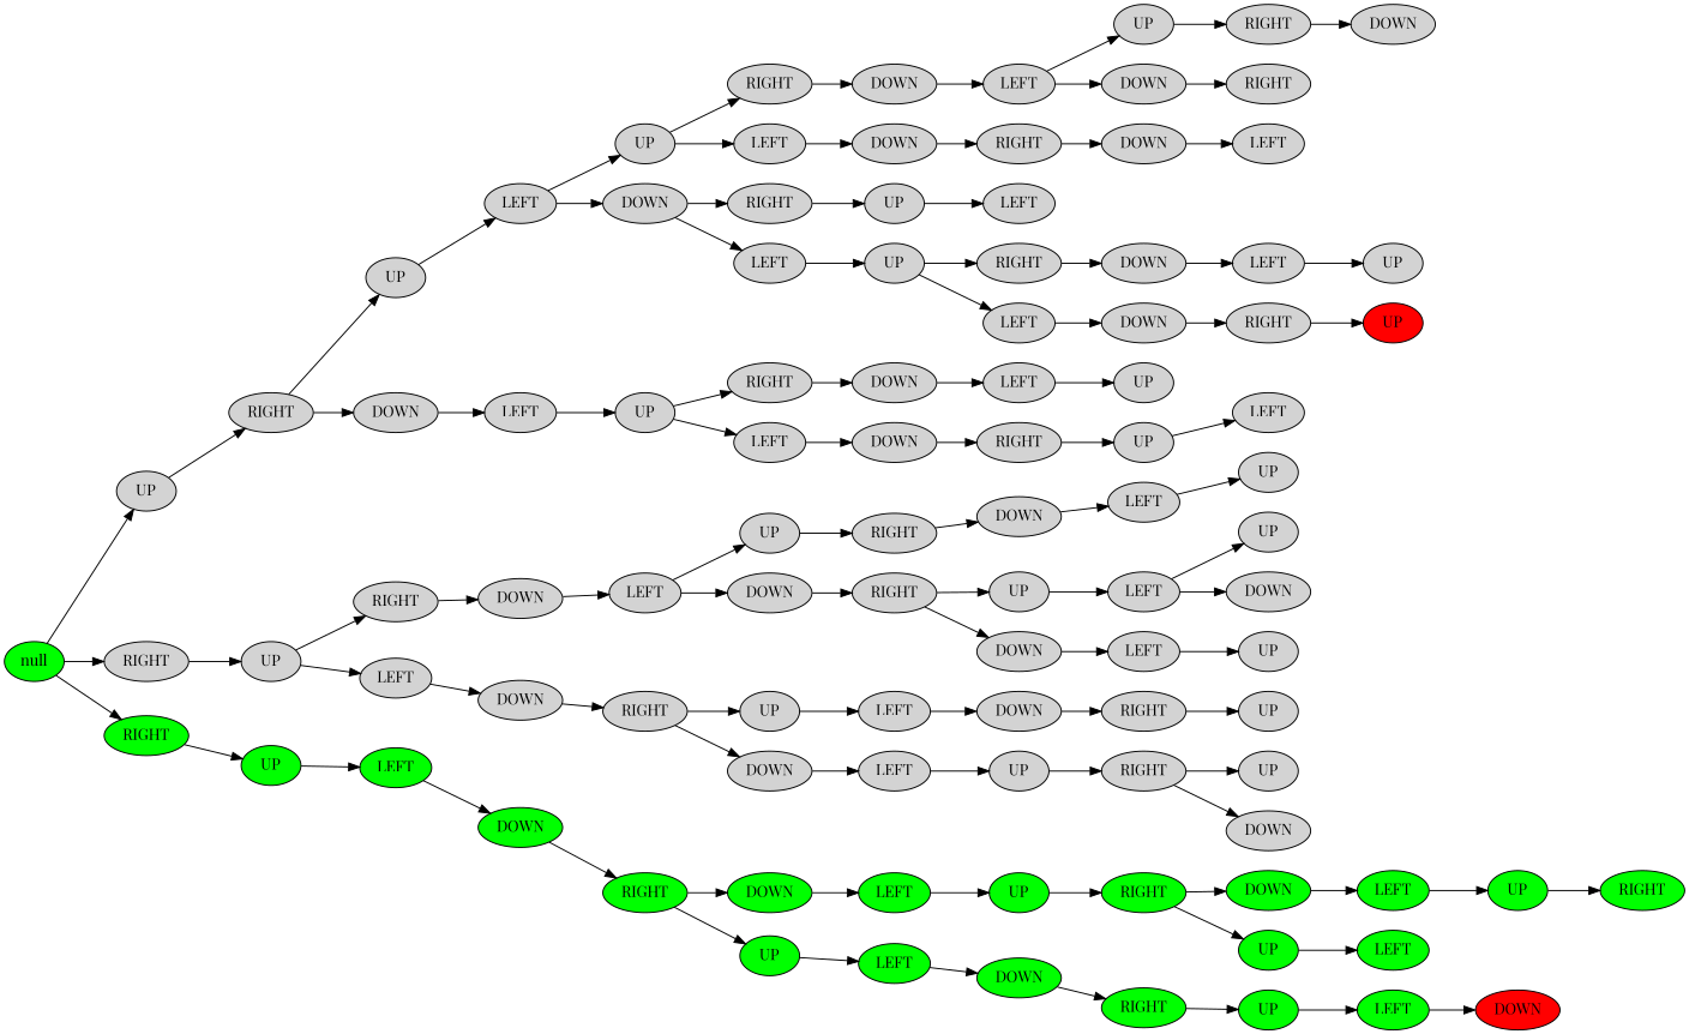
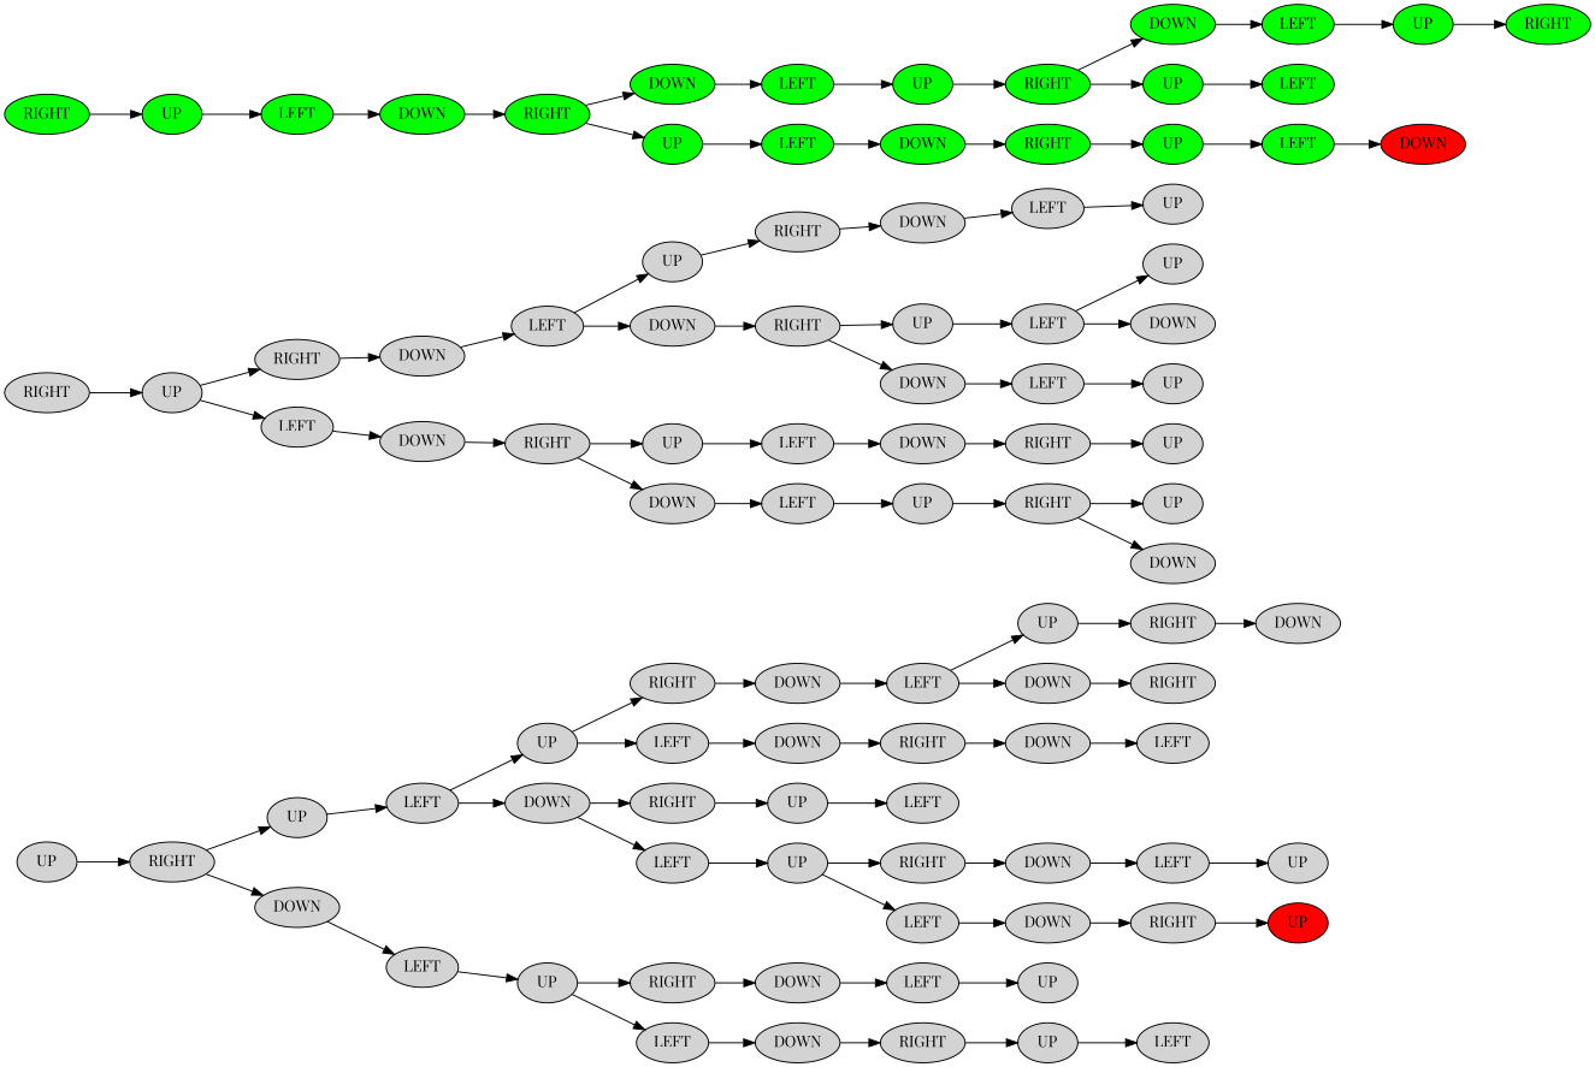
  digraph {
    rankdir=LR
    fontname="Playfair Display"
    node [style=filled fontname="Playfair Display"]
    edge [fontname="Playfair Display"]
-   n1 [fillcolor=green label=null]
    n2 [label=UP]
    n3 [label=RIGHT]
    n4 [fillcolor=green label=RIGHT]
    n5 [label=RIGHT]
    n6 [label=UP]
    n7 [label=UP]
    n8 [label=DOWN]
    n9 [label=RIGHT]
    n10 [label=LEFT]
    n11 [label=LEFT]
    n12 [label=LEFT]
    n13 [label=DOWN]
    n14 [label=DOWN]
    n15 [label=UP]
    n16 [label=DOWN]
    n17 [label=UP]
    n18 [label=LEFT]
    n19 [label=RIGHT]
    n20 [label=RIGHT]
    n21 [label=LEFT]
    n22 [label=RIGHT]
    n23 [label=LEFT]
    n24 [label=RIGHT]
    n25 [label=LEFT]
    n26 [label=UP]
    n27 [label=DOWN]
    n28 [label=UP]
    n29 [label=DOWN]
    n30 [label=DOWN]
    n31 [label=DOWN]
    n32 [label=UP]
    n33 [label=UP]
    n34 [label=DOWN]
    n35 [label=DOWN]
    n36 [label=RIGHT]
    n37 [label=RIGHT]
    n38 [label=LEFT]
    n39 [label=LEFT]
    n40 [label=LEFT]
    n41 [label=RIGHT]
    n42 [label=LEFT]
    n43 [label=RIGHT]
    n44 [label=LEFT]
    n45 [label=LEFT]
    n46 [label=RIGHT]
    n47 [label=DOWN]
    n48 [label=UP]
    n49 [label=DOWN]
    n50 [label=DOWN]
    n51 [label=UP]
    n52 [label=UP]
    n53 [label=DOWN]
    n54 [label=DOWN]
    n55 [label=DOWN]
    n56 [label=DOWN]
    n57 [label=UP]
    n58 [label=UP]
    n59 [label=LEFT]
    n60 [label=LEFT]
    n61 [label=LEFT]
    n62 [label=RIGHT]
    n63 [label=RIGHT]
    n64 [label=RIGHT]
    n65 [label=RIGHT]
    n66 [label=LEFT]
    n67 [label=LEFT]
    n68 [label=RIGHT]
    n69 [label=LEFT]
    n70 [label=UP]
    n71 [label=UP]
    n72 [label=DOWN]
    n73 [label=UP]
    n74 [label=UP]
    n75 [label=UP]
    n76 [label=DOWN]
    n77 [label=DOWN]
    n78 [label=UP]
    n79 [fillcolor=red label=UP]
    n80 [fillcolor=green label=UP]
    n81 [fillcolor=green label=LEFT]
    n82 [fillcolor=green label=DOWN]
    n83 [fillcolor=green label=RIGHT]
    n84 [fillcolor=green label=DOWN]
    n85 [fillcolor=green label=UP]
    n86 [fillcolor=green label=LEFT]
    n87 [fillcolor=green label=UP]
    n88 [fillcolor=green label=RIGHT]
    n89 [fillcolor=green label=DOWN]
    n90 [fillcolor=green label=UP]
    n91 [fillcolor=green label=LEFT]
    n92 [fillcolor=green label=UP]
    n93 [fillcolor=green label=RIGHT]
    n94 [fillcolor=green label=LEFT]
    n95 [fillcolor=green label=LEFT]
    n96 [fillcolor=green label=DOWN]
    n97 [fillcolor=green label=RIGHT]
    n98 [fillcolor=green label=UP]
    n99 [fillcolor=green label=LEFT]
    n100 [fillcolor=red label=DOWN]
-   n1 -> n2
-   n1 -> n3
-   n1 -> n4
    n2 -> n5
    n3 -> n6
    n4 -> n80
    n5 -> n7
    n5 -> n8
    n6 -> n9
    n6 -> n10
    n7 -> n11
    n8 -> n12
    n9 -> n13
    n10 -> n14
    n11 -> n15
    n11 -> n16
    n12 -> n17
    n13 -> n18
    n14 -> n19
    n15 -> n20
    n15 -> n21
    n16 -> n22
    n16 -> n23
    n17 -> n24
    n17 -> n25
    n18 -> n26
    n18 -> n27
    n19 -> n28
    n19 -> n29
    n20 -> n30
    n21 -> n31
    n22 -> n32
    n23 -> n33
    n24 -> n34
    n25 -> n35
    n26 -> n36
    n27 -> n37
    n28 -> n38
    n29 -> n39
    n30 -> n40
    n31 -> n41
    n32 -> n42
    n33 -> n43
    n33 -> n44
    n34 -> n45
    n35 -> n46
    n36 -> n47
    n37 -> n48
    n37 -> n49
    n38 -> n50
    n39 -> n51
    n40 -> n52
    n40 -> n53
    n41 -> n54
    n43 -> n55
    n44 -> n56
    n45 -> n57
    n46 -> n58
    n47 -> n59
    n48 -> n60
    n49 -> n61
    n50 -> n62
    n51 -> n63
    n52 -> n64
    n53 -> n65
    n54 -> n66
    n55 -> n67
    n56 -> n68
    n58 -> n69
    n59 -> n70
    n60 -> n71
    n60 -> n72
    n61 -> n73
    n62 -> n74
    n63 -> n75
    n63 -> n76
    n64 -> n77
    n67 -> n78
    n68 -> n79
    n80 -> n81
    n81 -> n82
    n82 -> n83
    n83 -> n84
    n83 -> n85
    n84 -> n86
    n85 -> n95
    n86 -> n87
    n87 -> n88
    n88 -> n89
    n88 -> n90
    n89 -> n91
    n90 -> n94
    n91 -> n92
    n92 -> n93
    n95 -> n96
    n96 -> n97
    n97 -> n98
    n98 -> n99
    n99 -> n100
  }
